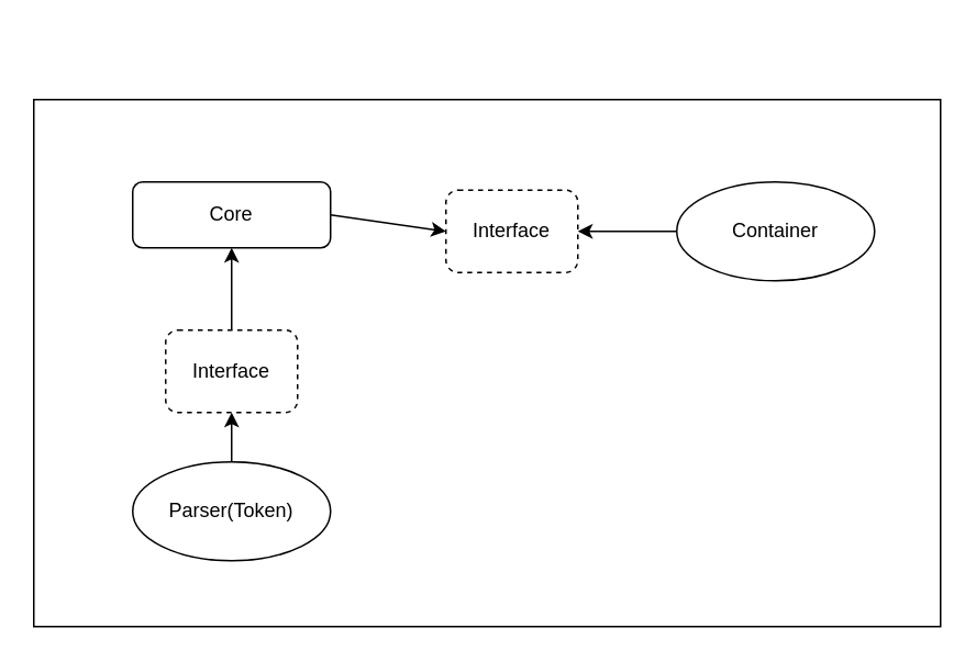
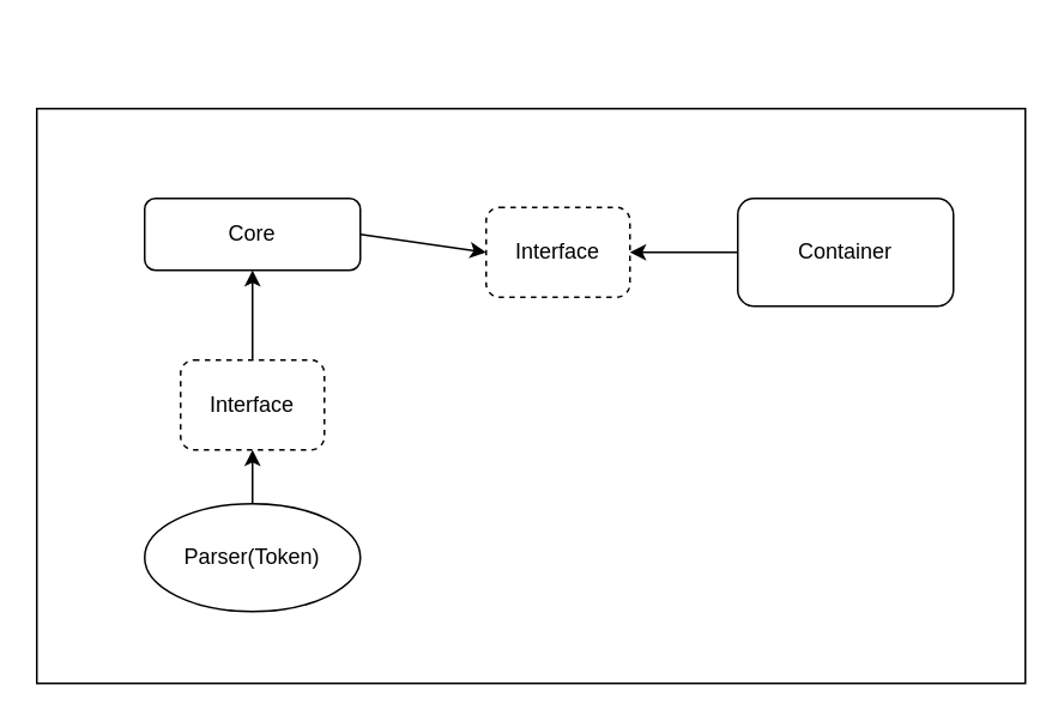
  <mxCell id="0" />
  <mxCell id="1" parent="0" />
  <mxCell id="2" value="" style="group" vertex="1" connectable="0" parent="1"><mxGeometry x="20" y="20" width="550" height="360" as="geometry" /></mxCell>
  <mxCell id="3" value="" style="rounded=0;whiteSpace=wrap;html=1;" vertex="1" parent="2"><mxGeometry y="40" width="550" height="320" as="geometry" /></mxCell>
  <mxCell id="4" value="Core" style="rounded=1;whiteSpace=wrap;html=1;" vertex="1" parent="2"><mxGeometry x="60" y="90" width="120" height="40" as="geometry" /></mxCell>
- <mxCell id="5" value="Container" style="ellipse;whiteSpace=wrap;html=1;" vertex="1" parent="2"><mxGeometry x="390" y="90" width="120" height="60" as="geometry" /></mxCell>
+ <mxCell id="5" value="Container" style="rounded=1;whiteSpace=wrap;html=1;" vertex="1" parent="2"><mxGeometry x="390" y="90" width="120" height="60" as="geometry" /></mxCell>
  <mxCell id="6" value="Parser(Token)" style="ellipse;whiteSpace=wrap;html=1;" vertex="1" parent="2"><mxGeometry x="60" y="260" width="120" height="60" as="geometry" /></mxCell>
  <mxCell id="7" value="Interface" style="rounded=1;whiteSpace=wrap;html=1;dashed=1;rotation=0;" vertex="1" parent="2"><mxGeometry x="250" y="95" width="80" height="50" as="geometry" /></mxCell>
  <mxCell id="8" value="Interface" style="rounded=1;whiteSpace=wrap;html=1;dashed=1;rotation=0;" vertex="1" parent="2"><mxGeometry x="80" y="180" width="80" height="50" as="geometry" /></mxCell>
  <mxCell id="9" value="" style="endArrow=classic;html=1;entryX=0;entryY=0.5;entryDx=0;entryDy=0;exitX=1;exitY=0.5;exitDx=0;exitDy=0;" edge="1" parent="2" source="4" target="7"><mxGeometry width="50" height="50" relative="1" as="geometry"><mxPoint x="210" y="250" as="sourcePoint" /><mxPoint x="260" y="200" as="targetPoint" /></mxGeometry></mxCell>
  <mxCell id="10" value="" style="endArrow=classic;html=1;entryX=1;entryY=0.5;entryDx=0;entryDy=0;exitX=0;exitY=0.5;exitDx=0;exitDy=0;" edge="1" parent="2" source="5" target="7"><mxGeometry width="50" height="50" relative="1" as="geometry"><mxPoint x="390" y="240" as="sourcePoint" /><mxPoint x="440" y="190" as="targetPoint" /></mxGeometry></mxCell>
  <mxCell id="11" value="" style="endArrow=classic;html=1;entryX=0.5;entryY=1;entryDx=0;entryDy=0;exitX=0.5;exitY=0;exitDx=0;exitDy=0;" edge="1" parent="2" source="8" target="4"><mxGeometry width="50" height="50" relative="1" as="geometry"><mxPoint x="260" y="260" as="sourcePoint" /><mxPoint x="310" y="210" as="targetPoint" /></mxGeometry></mxCell>
  <mxCell id="12" value="" style="endArrow=classic;html=1;exitX=0.5;exitY=0;exitDx=0;exitDy=0;entryX=0.5;entryY=1;entryDx=0;entryDy=0;" edge="1" parent="2" source="6" target="8"><mxGeometry width="50" height="50" relative="1" as="geometry"><mxPoint x="240" y="260" as="sourcePoint" /><mxPoint x="290" y="210" as="targetPoint" /></mxGeometry></mxCell>
